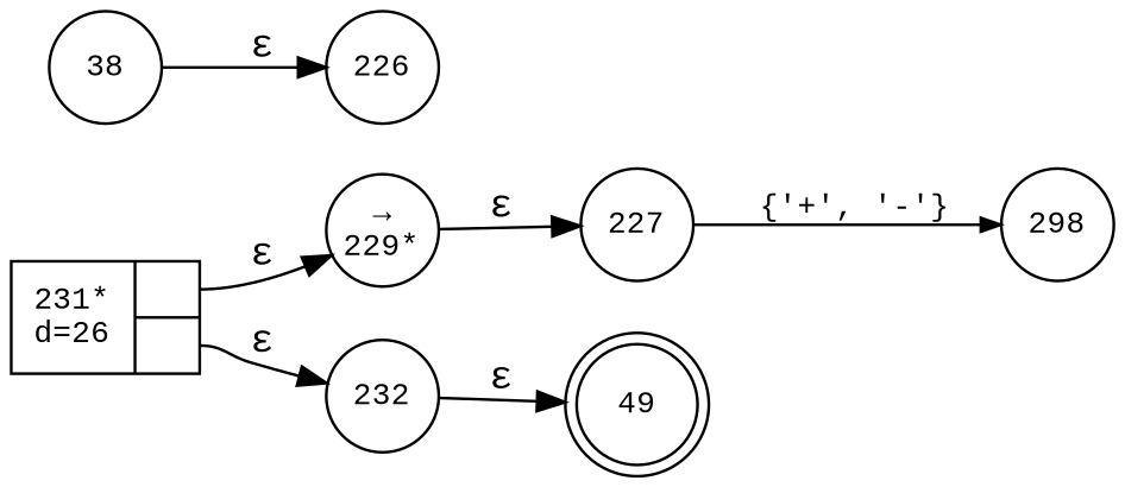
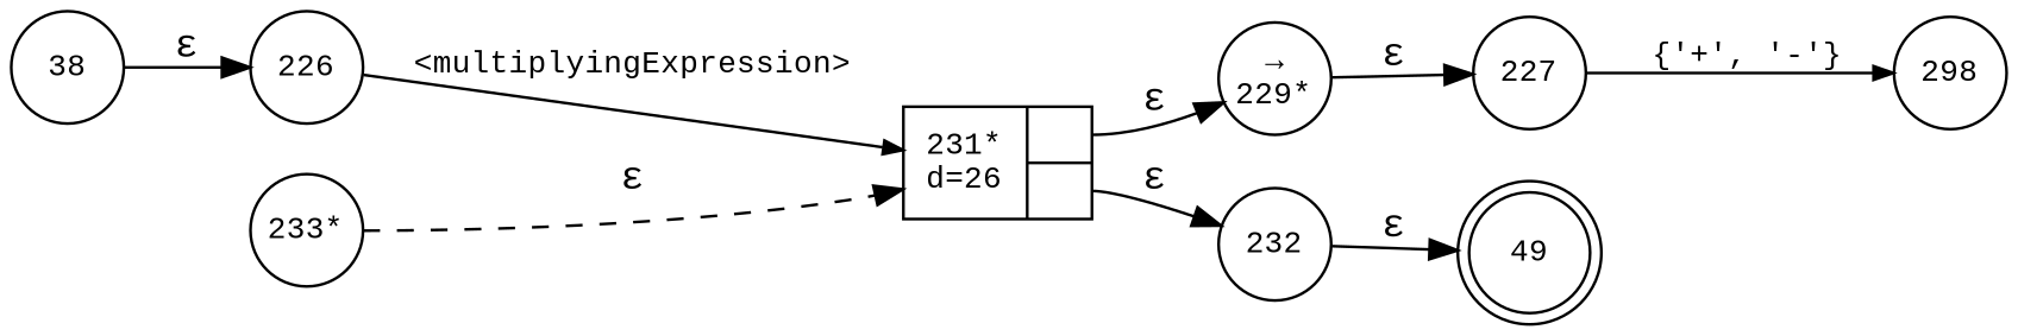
  digraph {
    fontname="Liberation Mono"
    rankdir=LR
    node [fixedsize=true fontname="Liberation Mono" fontsize=11 shape=circle peripheries=1]
    edge [fontname="Liberation Mono"]
    n1 [label=49 shape=doublecircle width=.6 peripheries=""]
    n2 [label=226 width=.55]
    n3 [fixedsize=false label="{231*\nd=26|{<p0>|<p1>}}" shape=record]
    n4 [label="&rarr;\n229*" width=.55]
    n5 [label=232 width=.55]
    n6 [label=227 width=.55]
    n7 [label=298 width=.55]
    n8 [label=38 width=.55]
+   n9 [label="233*" width=.55]
+   n2 -> n3 [arrowhead=normal arrowsize=.7 fontsize=11 label="<multiplyingExpression>"]
    n3 -> n4 [label="&epsilon;" tailport=p0]
    n3 -> n5 [label="&epsilon;" tailport=p1]
    n4 -> n6 [label="&epsilon;"]
    n5 -> n1 [label="&epsilon;"]
    n6 -> n7 [arrowhead=normal arrowsize=.7 fontsize=11 label="{'+', '-'}"]
    n8 -> n2 [label="&epsilon;"]
+   n9 -> n3 [label="&epsilon;" style=dashed]
  }
